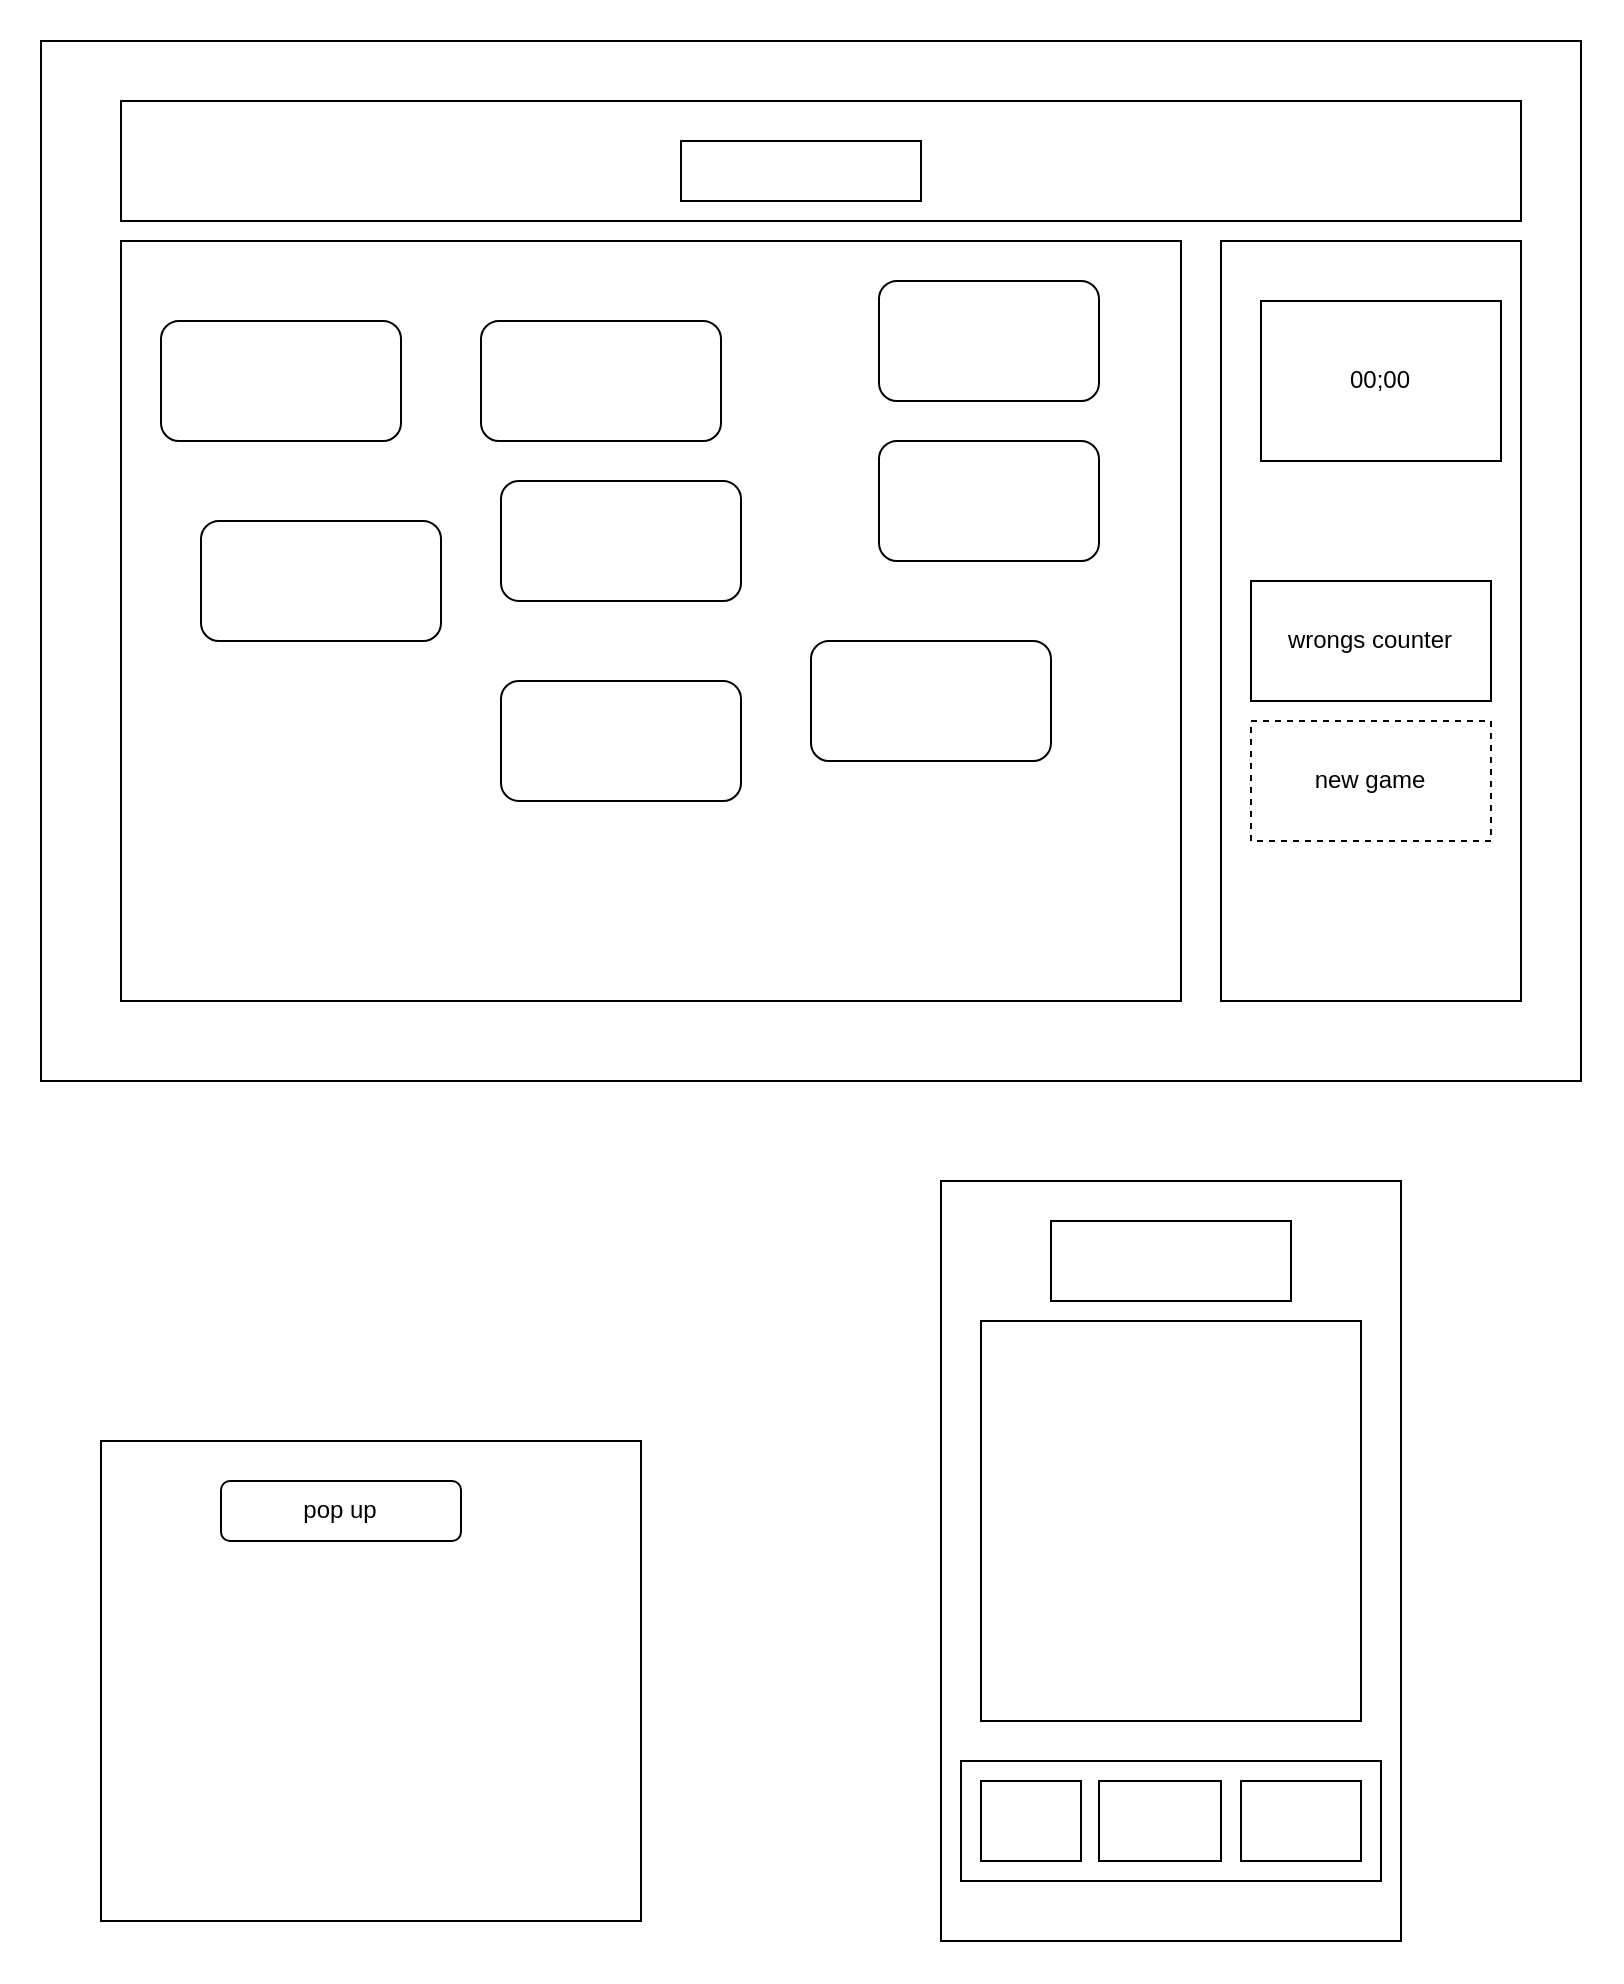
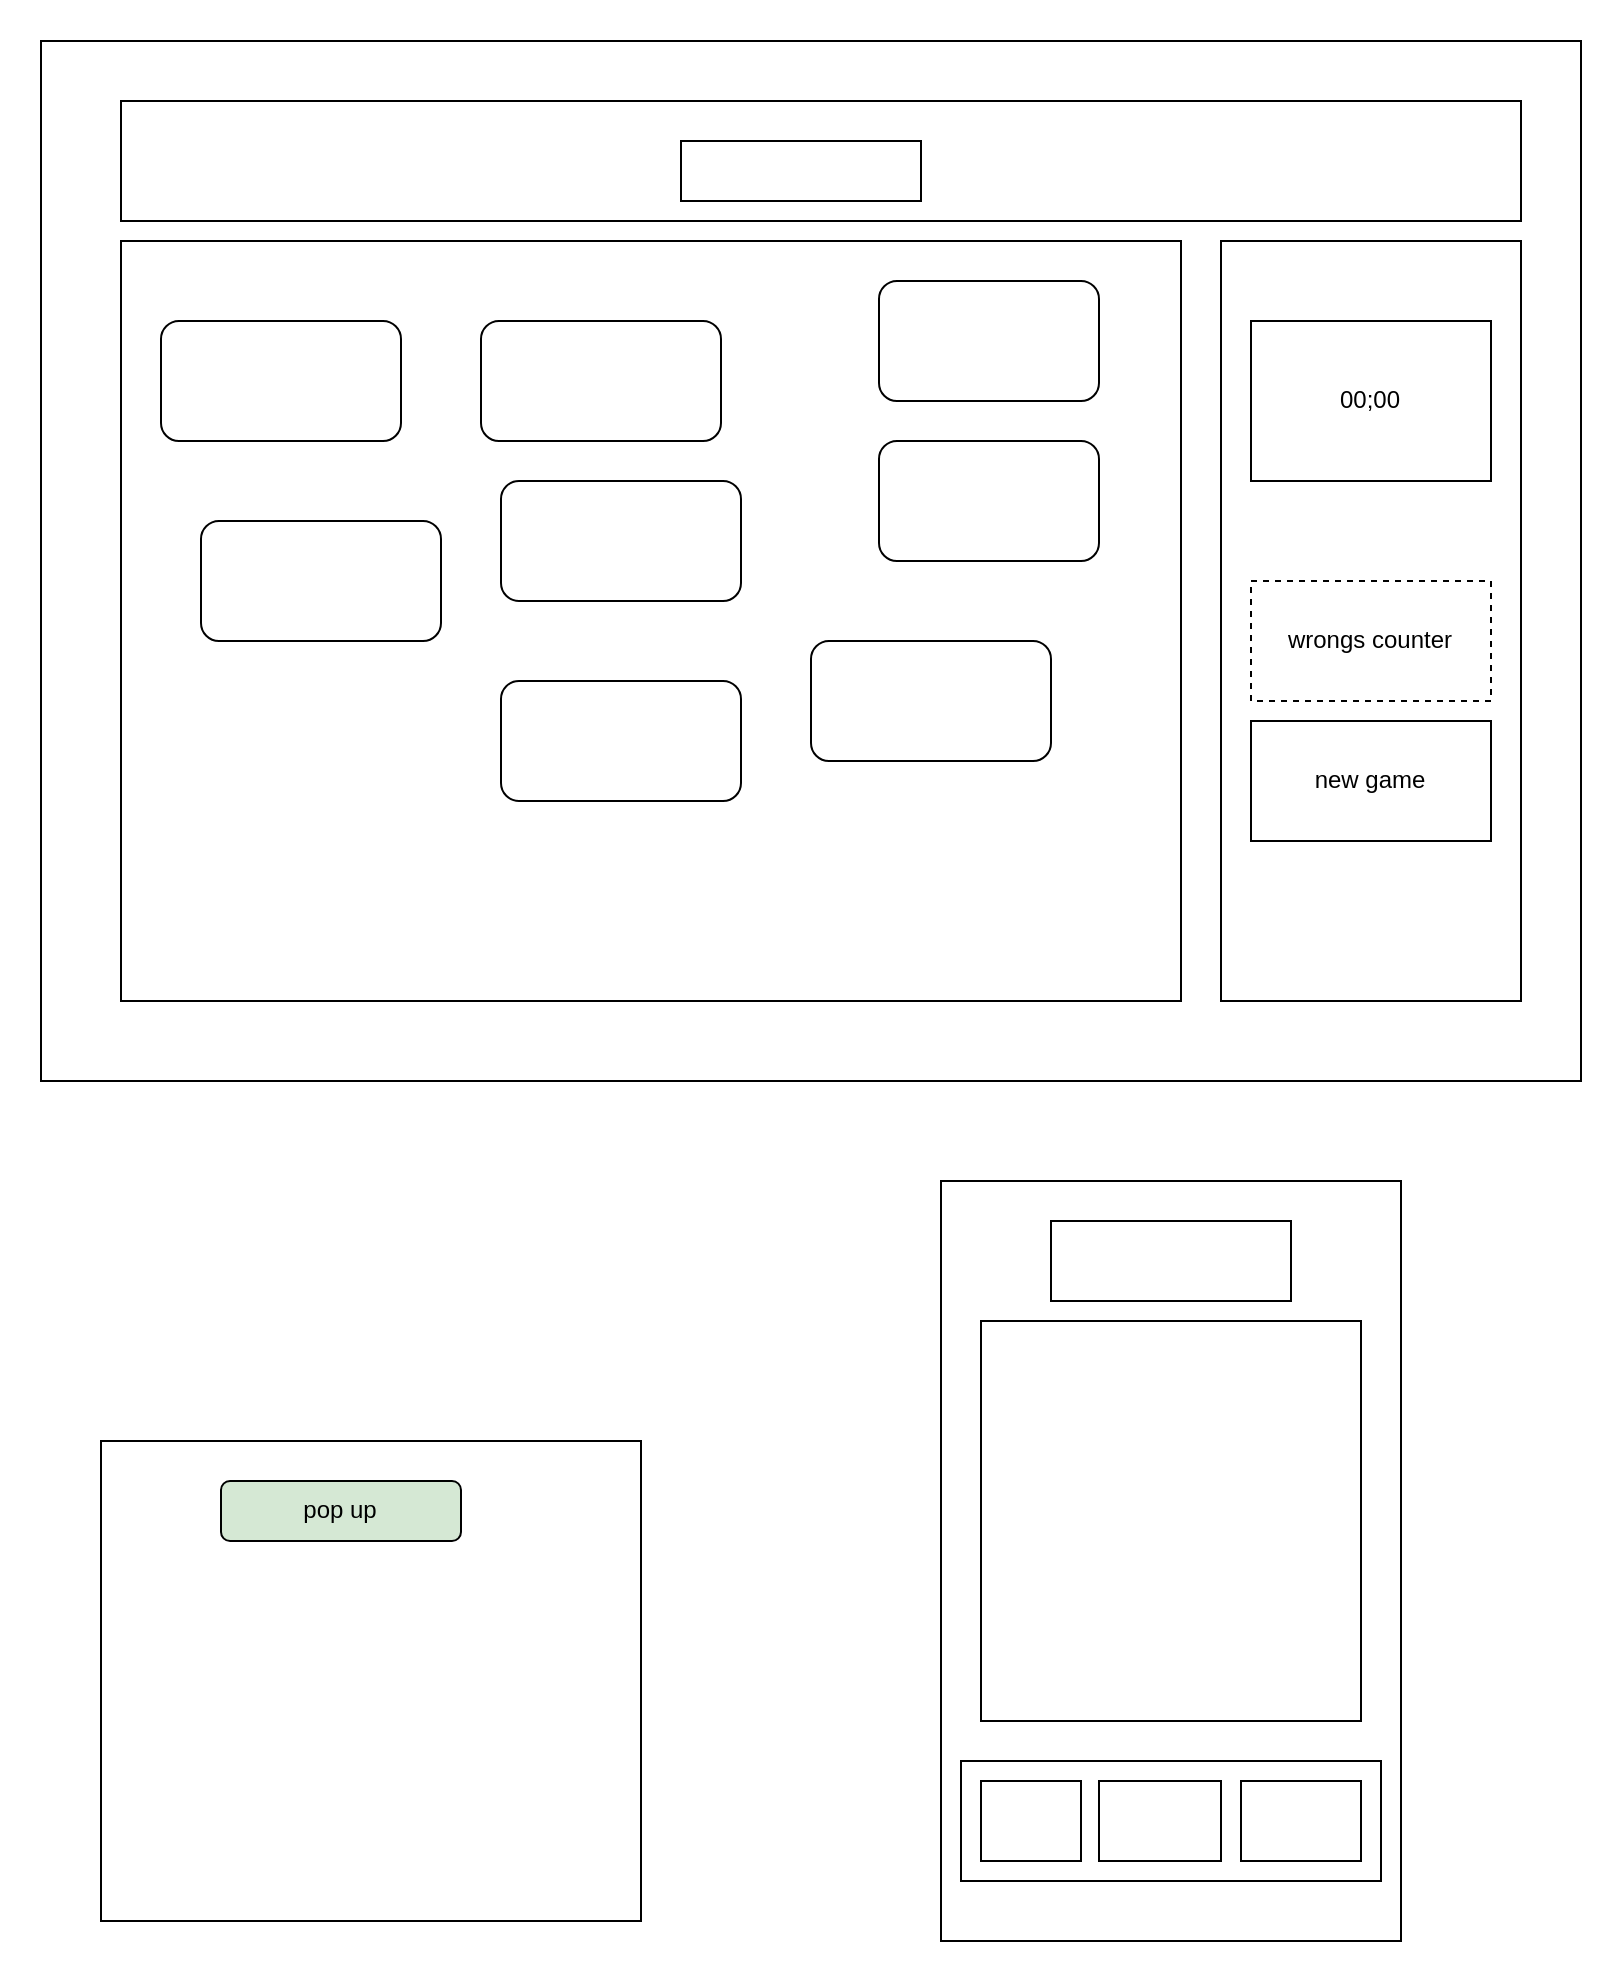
  <mxCell id="0" />
  <mxCell id="1" parent="0" />
  <mxCell id="2" value="" style="rounded=0;whiteSpace=wrap;html=1;" vertex="1" parent="1"><mxGeometry x="20" y="20" width="770" height="520" as="geometry" /></mxCell>
  <mxCell id="3" value="" style="rounded=0;whiteSpace=wrap;html=1;" vertex="1" parent="1"><mxGeometry x="60" y="120" width="530" height="380" as="geometry" /></mxCell>
  <mxCell id="4" value="" style="rounded=0;whiteSpace=wrap;html=1;" vertex="1" parent="1"><mxGeometry x="610" y="120" width="150" height="380" as="geometry" /></mxCell>
- <mxCell id="5" value="00;00" style="rounded=0;whiteSpace=wrap;html=1;" vertex="1" parent="1"><mxGeometry x="630" y="150" width="120" height="80" as="geometry" /></mxCell>
- <mxCell id="6" value="new game" style="rounded=0;whiteSpace=wrap;html=1;dashed=1;" vertex="1" parent="1"><mxGeometry x="625" y="360" width="120" height="60" as="geometry" /></mxCell>
- <mxCell id="7" value="wrongs counter" style="rounded=0;whiteSpace=wrap;html=1;" vertex="1" parent="1"><mxGeometry x="625" y="290" width="120" height="60" as="geometry" /></mxCell>
+ <mxCell id="5" value="00;00" style="rounded=0;whiteSpace=wrap;html=1;" vertex="1" parent="1"><mxGeometry x="625" y="160" width="120" height="80" as="geometry" /></mxCell>
+ <mxCell id="6" value="new game" style="rounded=0;whiteSpace=wrap;html=1;" vertex="1" parent="1"><mxGeometry x="625" y="360" width="120" height="60" as="geometry" /></mxCell>
+ <mxCell id="7" value="wrongs counter" style="rounded=0;whiteSpace=wrap;html=1;dashed=1;" vertex="1" parent="1"><mxGeometry x="625" y="290" width="120" height="60" as="geometry" /></mxCell>
  <mxCell id="8" value="" style="rounded=0;whiteSpace=wrap;html=1;" vertex="1" parent="1"><mxGeometry x="60" y="50" width="700" height="60" as="geometry" /></mxCell>
  <mxCell id="9" value="" style="rounded=0;whiteSpace=wrap;html=1;" vertex="1" parent="1"><mxGeometry x="50" y="720" width="270" height="240" as="geometry" /></mxCell>
- <mxCell id="10" value="pop up" style="rounded=1;whiteSpace=wrap;html=1;" vertex="1" parent="1"><mxGeometry x="110" y="740" width="120" height="30" as="geometry" /></mxCell>
+ <mxCell id="10" value="pop up" style="rounded=1;whiteSpace=wrap;html=1;fillColor=#d5e8d4;" vertex="1" parent="1"><mxGeometry x="110" y="740" width="120" height="30" as="geometry" /></mxCell>
  <mxCell id="11" value="" style="rounded=0;whiteSpace=wrap;html=1;" vertex="1" parent="1"><mxGeometry x="470" y="590" width="230" height="380" as="geometry" /></mxCell>
  <mxCell id="12" value="" style="rounded=0;whiteSpace=wrap;html=1;" vertex="1" parent="1"><mxGeometry x="480" y="880" width="210" height="60" as="geometry" /></mxCell>
  <mxCell id="13" value="" style="rounded=0;whiteSpace=wrap;html=1;" vertex="1" parent="1"><mxGeometry x="490" y="660" width="190" height="200" as="geometry" /></mxCell>
  <mxCell id="14" value="" style="rounded=0;whiteSpace=wrap;html=1;" vertex="1" parent="1"><mxGeometry x="490" y="890" width="50" height="40" as="geometry" /></mxCell>
  <mxCell id="15" value="" style="rounded=0;whiteSpace=wrap;html=1;" vertex="1" parent="1"><mxGeometry x="549" y="890" width="61" height="40" as="geometry" /></mxCell>
  <mxCell id="16" value="" style="rounded=0;whiteSpace=wrap;html=1;" vertex="1" parent="1"><mxGeometry x="620" y="890" width="60" height="40" as="geometry" /></mxCell>
  <mxCell id="17" value="" style="rounded=1;whiteSpace=wrap;html=1;" vertex="1" parent="1"><mxGeometry x="250" y="340" width="120" height="60" as="geometry" /></mxCell>
  <mxCell id="18" value="" style="rounded=1;whiteSpace=wrap;html=1;" vertex="1" parent="1"><mxGeometry x="405" y="320" width="120" height="60" as="geometry" /></mxCell>
  <mxCell id="19" value="" style="rounded=1;whiteSpace=wrap;html=1;" vertex="1" parent="1"><mxGeometry x="250" y="240" width="120" height="60" as="geometry" /></mxCell>
  <mxCell id="20" value="" style="rounded=1;whiteSpace=wrap;html=1;" vertex="1" parent="1"><mxGeometry x="80" y="160" width="120" height="60" as="geometry" /></mxCell>
  <mxCell id="21" value="" style="rounded=1;whiteSpace=wrap;html=1;" vertex="1" parent="1"><mxGeometry x="439" y="140" width="110" height="60" as="geometry" /></mxCell>
  <mxCell id="22" value="" style="rounded=1;whiteSpace=wrap;html=1;" vertex="1" parent="1"><mxGeometry x="439" y="220" width="110" height="60" as="geometry" /></mxCell>
  <mxCell id="23" value="" style="rounded=1;whiteSpace=wrap;html=1;" vertex="1" parent="1"><mxGeometry x="100" y="260" width="120" height="60" as="geometry" /></mxCell>
  <mxCell id="24" value="" style="rounded=1;whiteSpace=wrap;html=1;" vertex="1" parent="1"><mxGeometry x="240" y="160" width="120" height="60" as="geometry" /></mxCell>
  <mxCell id="25" value="" style="rounded=0;whiteSpace=wrap;html=1;" vertex="1" parent="1"><mxGeometry x="525" y="610" width="120" height="40" as="geometry" /></mxCell>
  <mxCell id="26" value="" style="rounded=0;whiteSpace=wrap;html=1;" vertex="1" parent="1"><mxGeometry x="340" y="70" width="120" height="30" as="geometry" /></mxCell>
